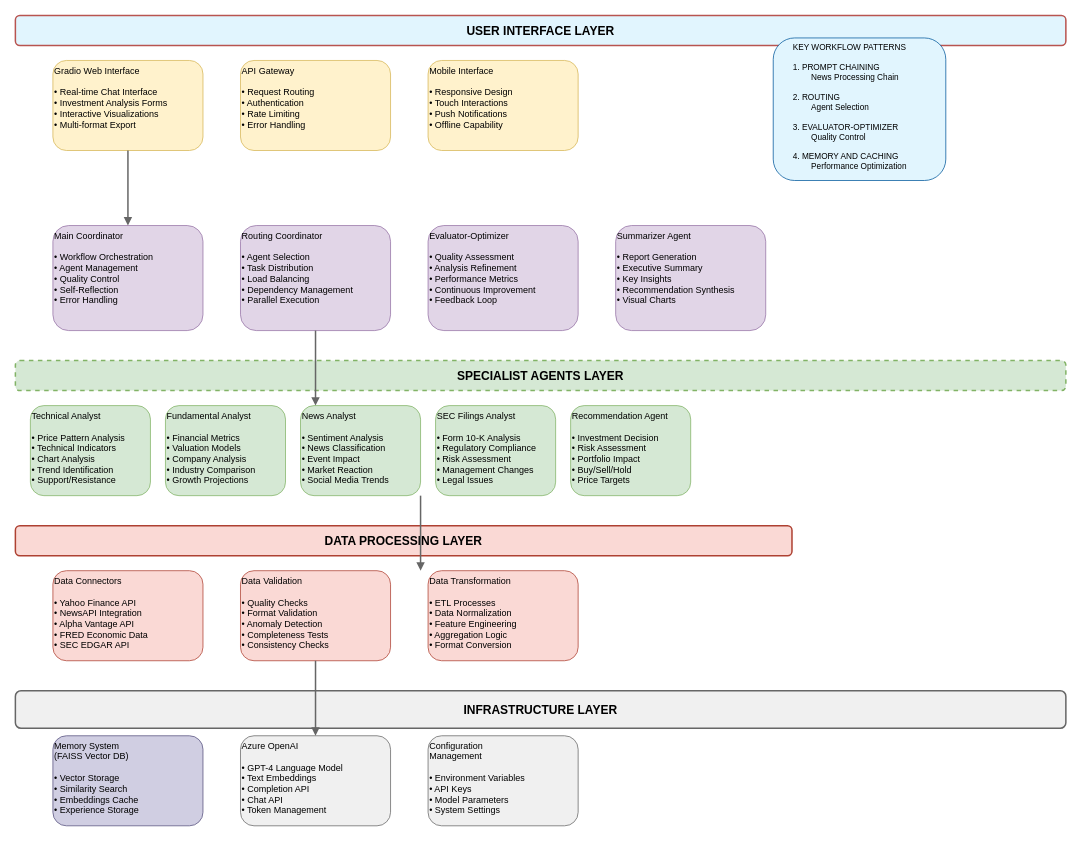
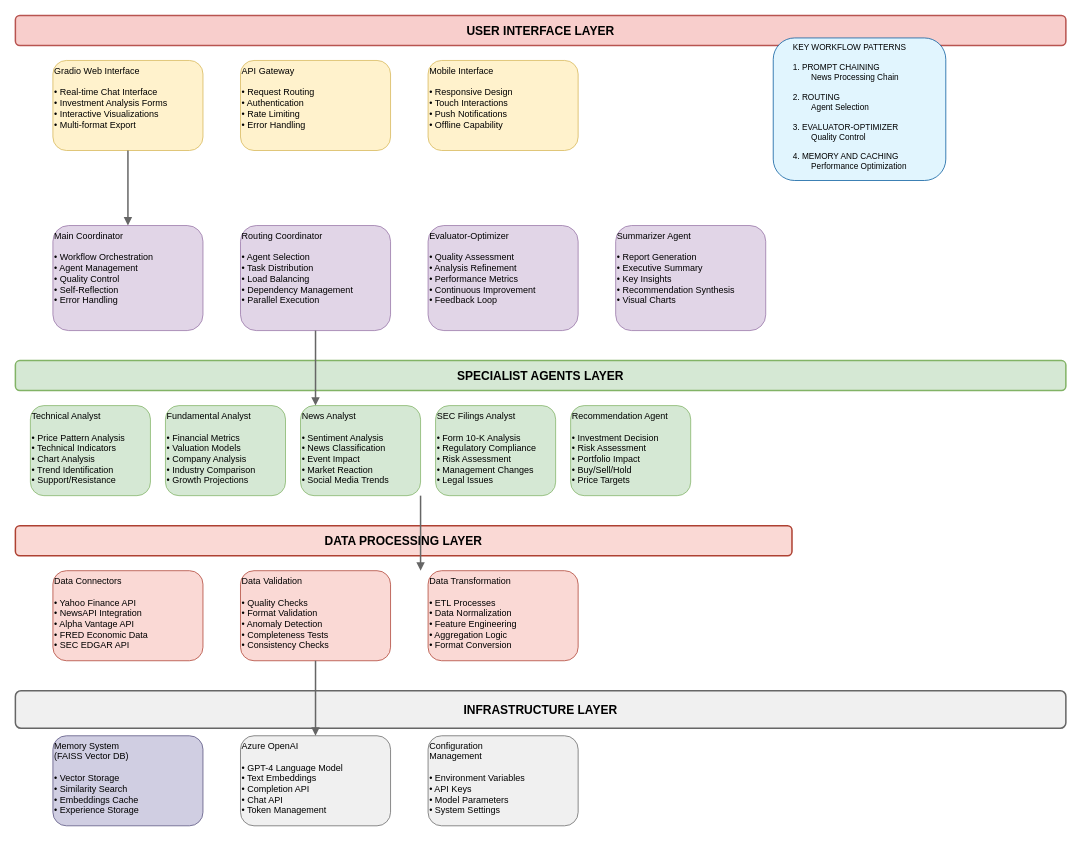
  <mxCell id="0" />
  <mxCell id="1" parent="0" />
- <mxCell id="2" value="USER INTERFACE LAYER" style="rounded=1;whiteSpace=wrap;html=1;fontSize=16;fontStyle=1;fillColor=#e1f5fe;strokeColor=#b85450;strokeWidth=2;" parent="1" vertex="1"><mxGeometry x="20" y="20" width="1400" height="40" as="geometry" /></mxCell>
+ <mxCell id="2" value="USER INTERFACE LAYER" style="rounded=1;whiteSpace=wrap;html=1;fontSize=16;fontStyle=1;fillColor=#f8cecc;strokeColor=#b85450;strokeWidth=2;" parent="1" vertex="1"><mxGeometry x="20" y="20" width="1400" height="40" as="geometry" /></mxCell>
  <mxCell id="3" value="Gradio Web Interface&lt;br&gt;&lt;br&gt;• Real-time Chat Interface&lt;br&gt;• Investment Analysis Forms&lt;br&gt;• Interactive Visualizations&lt;br&gt;• Multi-format Export" style="rounded=1;whiteSpace=wrap;html=1;fillColor=#fff2cc;strokeColor=#d6b656;fontSize=12;align=left;verticalAlign=top;" parent="1" vertex="1"><mxGeometry x="70" y="80" width="200" height="120" as="geometry" /></mxCell>
  <mxCell id="4" value="API Gateway&lt;br&gt;&lt;br&gt;• Request Routing&lt;br&gt;• Authentication&lt;br&gt;• Rate Limiting&lt;br&gt;• Error Handling" style="rounded=1;whiteSpace=wrap;html=1;fillColor=#fff2cc;strokeColor=#d6b656;fontSize=12;align=left;verticalAlign=top;" parent="1" vertex="1"><mxGeometry x="320" y="80" width="200" height="120" as="geometry" /></mxCell>
  <mxCell id="5" value="Mobile Interface&lt;br&gt;&lt;br&gt;• Responsive Design&lt;br&gt;• Touch Interactions&lt;br&gt;• Push Notifications&lt;br&gt;• Offline Capability" style="rounded=1;whiteSpace=wrap;html=1;fillColor=#fff2cc;strokeColor=#d6b656;fontSize=12;align=left;verticalAlign=top;" parent="1" vertex="1"><mxGeometry x="570" y="80" width="200" height="120" as="geometry" /></mxCell>
  <mxCell id="6" value="Main Coordinator&lt;br&gt;&lt;br&gt;• Workflow Orchestration&lt;br&gt;• Agent Management&lt;br&gt;• Quality Control&lt;br&gt;• Self-Reflection&lt;br&gt;• Error Handling" style="rounded=1;whiteSpace=wrap;html=1;fillColor=#e1d5e7;strokeColor=#9673a6;fontSize=12;align=left;verticalAlign=top;" parent="1" vertex="1"><mxGeometry x="70" y="300" width="200" height="140" as="geometry" /></mxCell>
  <mxCell id="7" value="Routing Coordinator&lt;br&gt;&lt;br&gt;• Agent Selection&lt;br&gt;• Task Distribution&lt;br&gt;• Load Balancing&lt;br&gt;• Dependency Management&lt;br&gt;• Parallel Execution" style="rounded=1;whiteSpace=wrap;html=1;fillColor=#e1d5e7;strokeColor=#9673a6;fontSize=12;align=left;verticalAlign=top;" parent="1" vertex="1"><mxGeometry x="320" y="300" width="200" height="140" as="geometry" /></mxCell>
  <mxCell id="8" value="Evaluator-Optimizer&lt;br&gt;&lt;br&gt;• Quality Assessment&lt;br&gt;• Analysis Refinement&lt;br&gt;• Performance Metrics&lt;br&gt;• Continuous Improvement&lt;br&gt;• Feedback Loop" style="rounded=1;whiteSpace=wrap;html=1;fillColor=#e1d5e7;strokeColor=#9673a6;fontSize=12;align=left;verticalAlign=top;" parent="1" vertex="1"><mxGeometry x="570" y="300" width="200" height="140" as="geometry" /></mxCell>
  <mxCell id="9" value="Summarizer Agent&lt;br&gt;&lt;br&gt;• Report Generation&lt;br&gt;• Executive Summary&lt;br&gt;• Key Insights&lt;br&gt;• Recommendation Synthesis&lt;br&gt;• Visual Charts" style="rounded=1;whiteSpace=wrap;html=1;fillColor=#e1d5e7;strokeColor=#9673a6;fontSize=12;align=left;verticalAlign=top;" parent="1" vertex="1"><mxGeometry x="820" y="300" width="200" height="140" as="geometry" /></mxCell>
- <mxCell id="10" value="SPECIALIST AGENTS LAYER" style="rounded=1;whiteSpace=wrap;html=1;fontSize=16;fontStyle=1;fillColor=#d5e8d4;strokeColor=#82b366;strokeWidth=2;dashed=1;" parent="1" vertex="1"><mxGeometry x="20" y="480" width="1400" height="40" as="geometry" /></mxCell>
+ <mxCell id="10" value="SPECIALIST AGENTS LAYER" style="rounded=1;whiteSpace=wrap;html=1;fontSize=16;fontStyle=1;fillColor=#d5e8d4;strokeColor=#82b366;strokeWidth=2;" parent="1" vertex="1"><mxGeometry x="20" y="480" width="1400" height="40" as="geometry" /></mxCell>
  <mxCell id="11" value="Technical Analyst&lt;br&gt;&lt;br&gt;• Price Pattern Analysis&lt;br&gt;• Technical Indicators&lt;br&gt;• Chart Analysis&lt;br&gt;• Trend Identification&lt;br&gt;• Support/Resistance" style="rounded=1;whiteSpace=wrap;html=1;fillColor=#d5e8d4;strokeColor=#82b366;fontSize=12;align=left;verticalAlign=top;" parent="1" vertex="1"><mxGeometry x="40" y="540" width="160" height="120" as="geometry" /></mxCell>
  <mxCell id="12" value="Fundamental Analyst&lt;br&gt;&lt;br&gt;• Financial Metrics&lt;br&gt;• Valuation Models&lt;br&gt;• Company Analysis&lt;br&gt;• Industry Comparison&lt;br&gt;• Growth Projections" style="rounded=1;whiteSpace=wrap;html=1;fillColor=#d5e8d4;strokeColor=#82b366;fontSize=12;align=left;verticalAlign=top;" parent="1" vertex="1"><mxGeometry x="220" y="540" width="160" height="120" as="geometry" /></mxCell>
  <mxCell id="13" value="News Analyst&lt;br&gt;&lt;br&gt;• Sentiment Analysis&lt;br&gt;• News Classification&lt;br&gt;• Event Impact&lt;br&gt;• Market Reaction&lt;br&gt;• Social Media Trends" style="rounded=1;whiteSpace=wrap;html=1;fillColor=#d5e8d4;strokeColor=#82b366;fontSize=12;align=left;verticalAlign=top;" parent="1" vertex="1"><mxGeometry x="400" y="540" width="160" height="120" as="geometry" /></mxCell>
  <mxCell id="14" value="SEC Filings Analyst&lt;br&gt;&lt;br&gt;• Form 10-K Analysis&lt;br&gt;• Regulatory Compliance&lt;br&gt;• Risk Assessment&lt;br&gt;• Management Changes&lt;br&gt;• Legal Issues" style="rounded=1;whiteSpace=wrap;html=1;fillColor=#d5e8d4;strokeColor=#82b366;fontSize=12;align=left;verticalAlign=top;" parent="1" vertex="1"><mxGeometry x="580" y="540" width="160" height="120" as="geometry" /></mxCell>
  <mxCell id="15" value="Recommendation Agent&lt;br&gt;&lt;br&gt;• Investment Decision&lt;br&gt;• Risk Assessment&lt;br&gt;• Portfolio Impact&lt;br&gt;• Buy/Sell/Hold&lt;br&gt;• Price Targets" style="rounded=1;whiteSpace=wrap;html=1;fillColor=#d5e8d4;strokeColor=#82b366;fontSize=12;align=left;verticalAlign=top;" parent="1" vertex="1"><mxGeometry x="760" y="540" width="160" height="120" as="geometry" /></mxCell>
  <mxCell id="16" value="DATA PROCESSING LAYER" style="rounded=1;whiteSpace=wrap;html=1;fontSize=16;fontStyle=1;fillColor=#fad9d5;strokeColor=#ae4132;strokeWidth=2;" parent="1" vertex="1"><mxGeometry x="20" y="700" width="1035" height="40" as="geometry" /></mxCell>
  <mxCell id="17" value="Data Connectors&lt;br&gt;&lt;br&gt;• Yahoo Finance API&lt;br&gt;• NewsAPI Integration&lt;br&gt;• Alpha Vantage API&lt;br&gt;• FRED Economic Data&lt;br&gt;• SEC EDGAR API" style="rounded=1;whiteSpace=wrap;html=1;fillColor=#fad9d5;strokeColor=#ae4132;fontSize=12;align=left;verticalAlign=top;" parent="1" vertex="1"><mxGeometry x="70" y="760" width="200" height="120" as="geometry" /></mxCell>
  <mxCell id="18" value="Data Validation&lt;br&gt;&lt;br&gt;• Quality Checks&lt;br&gt;• Format Validation&lt;br&gt;• Anomaly Detection&lt;br&gt;• Completeness Tests&lt;br&gt;• Consistency Checks" style="rounded=1;whiteSpace=wrap;html=1;fillColor=#fad9d5;strokeColor=#ae4132;fontSize=12;align=left;verticalAlign=top;" parent="1" vertex="1"><mxGeometry x="320" y="760" width="200" height="120" as="geometry" /></mxCell>
  <mxCell id="19" value="Data Transformation&lt;br&gt;&lt;br&gt;• ETL Processes&lt;br&gt;• Data Normalization&lt;br&gt;• Feature Engineering&lt;br&gt;• Aggregation Logic&lt;br&gt;• Format Conversion" style="rounded=1;whiteSpace=wrap;html=1;fillColor=#fad9d5;strokeColor=#ae4132;fontSize=12;align=left;verticalAlign=top;" parent="1" vertex="1"><mxGeometry x="570" y="760" width="200" height="120" as="geometry" /></mxCell>
  <mxCell id="20" value="INFRASTRUCTURE LAYER" style="rounded=1;whiteSpace=wrap;html=1;fontSize=16;fontStyle=1;fillColor=#f0f0f0;strokeColor=#666666;strokeWidth=2;" parent="1" vertex="1"><mxGeometry x="20" y="920" width="1400" height="50" as="geometry" /></mxCell>
  <mxCell id="21" value="Memory System&lt;br&gt;(FAISS Vector DB)&lt;br&gt;&lt;br&gt;• Vector Storage&lt;br&gt;• Similarity Search&lt;br&gt;• Embeddings Cache&lt;br&gt;• Experience Storage" style="rounded=1;whiteSpace=wrap;html=1;fillColor=#d0cee2;strokeColor=#56517e;fontSize=12;align=left;verticalAlign=top;" parent="1" vertex="1"><mxGeometry x="70" y="980" width="200" height="120" as="geometry" /></mxCell>
  <mxCell id="22" value="Azure OpenAI&lt;br&gt;&lt;br&gt;• GPT-4 Language Model&lt;br&gt;• Text Embeddings&lt;br&gt;• Completion API&lt;br&gt;• Chat API&lt;br&gt;• Token Management" style="rounded=1;whiteSpace=wrap;html=1;fillColor=#f0f0f0;strokeColor=#666666;fontSize=12;align=left;verticalAlign=top;" parent="1" vertex="1"><mxGeometry x="320" y="980" width="200" height="120" as="geometry" /></mxCell>
  <mxCell id="23" value="Configuration&lt;br&gt;Management&lt;br&gt;&lt;br&gt;• Environment Variables&lt;br&gt;• API Keys&lt;br&gt;• Model Parameters&lt;br&gt;• System Settings" style="rounded=1;whiteSpace=wrap;html=1;fillColor=#f0f0f0;strokeColor=#666666;fontSize=12;align=left;verticalAlign=top;" parent="1" vertex="1"><mxGeometry x="570" y="980" width="200" height="120" as="geometry" /></mxCell>
  <mxCell id="24" value="&lt;span style=&quot;white-space: pre;&quot;&gt;&#09;&lt;/span&gt;KEY WORKFLOW PATTERNS&lt;br&gt;&lt;br&gt;&lt;span style=&quot;white-space: pre;&quot;&gt;&#09;&lt;/span&gt;1. PROMPT CHAINING&lt;br&gt;   &lt;span style=&quot;white-space: pre;&quot;&gt;&#09;&lt;span style=&quot;white-space: pre;&quot;&gt;&#09;&lt;/span&gt;&lt;/span&gt;News Processing Chain&lt;br&gt;&lt;br&gt;&lt;span style=&quot;white-space: pre;&quot;&gt;&#09;&lt;/span&gt;2. ROUTING&lt;br&gt;   &lt;span style=&quot;white-space: pre;&quot;&gt;&#09;&lt;/span&gt;&lt;span style=&quot;white-space: pre;&quot;&gt;&#09;&lt;/span&gt;Agent Selection&lt;br&gt;&lt;br&gt;&lt;span style=&quot;white-space: pre;&quot;&gt;&#09;&lt;/span&gt;3. EVALUATOR-OPTIMIZER&lt;br&gt;   &lt;span style=&quot;white-space: pre;&quot;&gt;&#09;&lt;/span&gt;&lt;span style=&quot;white-space: pre;&quot;&gt;&#09;&lt;/span&gt;Quality Control&lt;br&gt;&lt;br&gt;&lt;span style=&quot;white-space: pre;&quot;&gt;&#09;&lt;/span&gt;4. MEMORY AND CACHING&lt;br&gt;   &lt;span style=&quot;white-space: pre;&quot;&gt;&#09;&lt;/span&gt;&lt;span style=&quot;white-space: pre;&quot;&gt;&#09;&lt;/span&gt;Performance Optimization" style="rounded=1;whiteSpace=wrap;html=1;fillColor=#e1f5fe;strokeColor=#01579b;fontSize=11;align=left;verticalAlign=top;" parent="1" vertex="1"><mxGeometry x="1030" y="50" width="230" height="190" as="geometry" /></mxCell>
  <mxCell id="25" value="" style="html=1;verticalAlign=bottom;endArrow=block;strokeColor=#666666;strokeWidth=2;" parent="1" edge="1"><mxGeometry relative="1" as="geometry"><mxPoint x="170" y="200" as="sourcePoint" /><mxPoint x="170" y="300" as="targetPoint" /></mxGeometry></mxCell>
  <mxCell id="26" value="" style="html=1;verticalAlign=bottom;endArrow=block;strokeColor=#666666;strokeWidth=2;" parent="1" edge="1"><mxGeometry relative="1" as="geometry"><mxPoint x="420" y="440" as="sourcePoint" /><mxPoint x="420" y="540" as="targetPoint" /></mxGeometry></mxCell>
  <mxCell id="27" value="" style="html=1;verticalAlign=bottom;endArrow=block;strokeColor=#666666;strokeWidth=2;" parent="1" edge="1"><mxGeometry relative="1" as="geometry"><mxPoint x="560" y="660" as="sourcePoint" /><mxPoint x="560" y="760" as="targetPoint" /></mxGeometry></mxCell>
  <mxCell id="28" value="" style="html=1;verticalAlign=bottom;endArrow=block;strokeColor=#666666;strokeWidth=2;" parent="1" edge="1"><mxGeometry relative="1" as="geometry"><mxPoint x="420" y="880" as="sourcePoint" /><mxPoint x="420" y="980" as="targetPoint" /></mxGeometry></mxCell>
